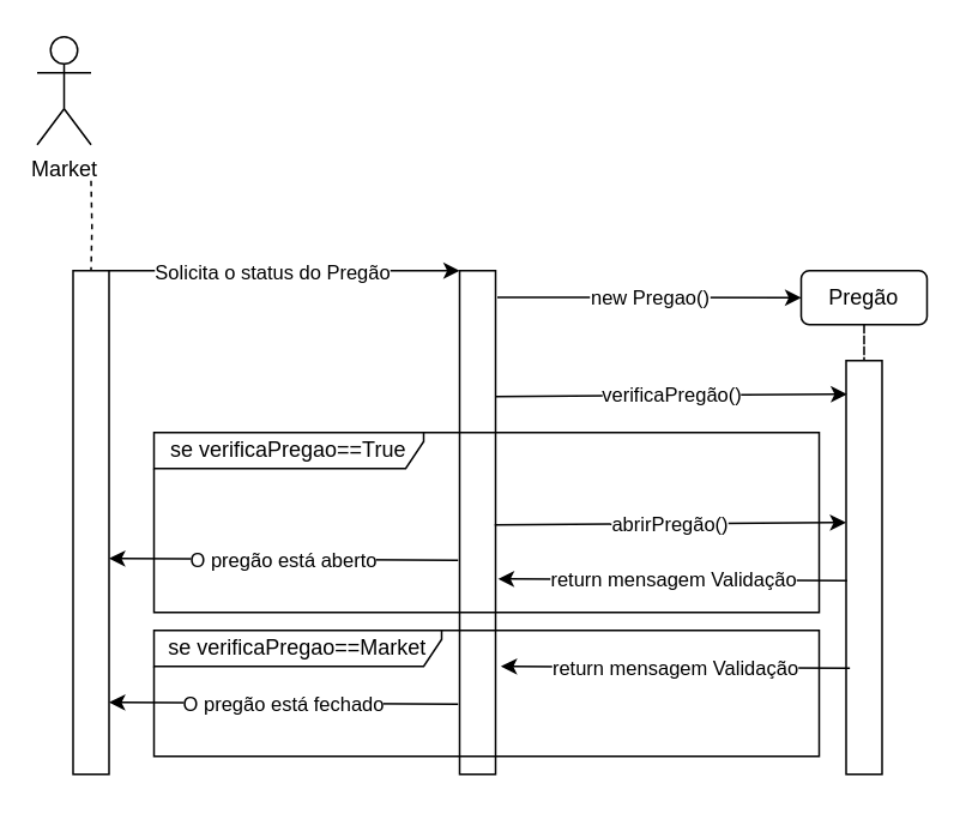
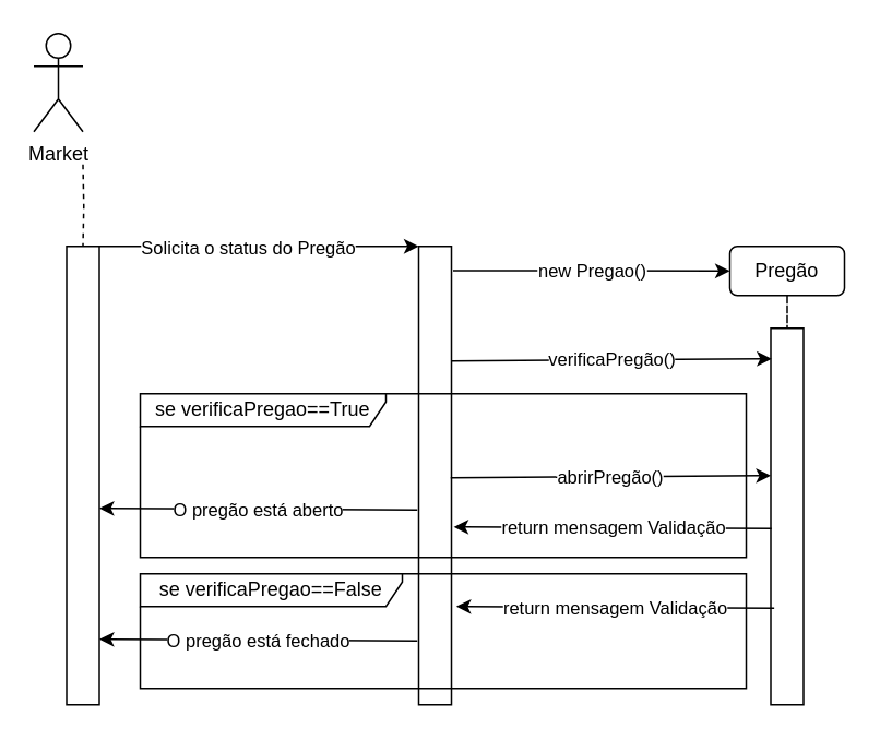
  <mxCell id="0" />
  <mxCell id="1" parent="0" />
  <mxCell id="2" style="edgeStyle=orthogonalEdgeStyle;rounded=0;orthogonalLoop=1;jettySize=auto;html=1;dashed=1;endArrow=none;endFill=0;" edge="1" parent="1" target="6"><mxGeometry relative="1" as="geometry"><mxPoint x="50" y="100" as="sourcePoint" /></mxGeometry></mxCell>
  <mxCell id="3" value="Market" style="shape=umlActor;verticalLabelPosition=bottom;verticalAlign=top;html=1;outlineConnect=0;" vertex="1" parent="1"><mxGeometry x="20" y="20" width="30" height="60" as="geometry" /></mxCell>
  <mxCell id="4" style="edgeStyle=orthogonalEdgeStyle;rounded=0;orthogonalLoop=1;jettySize=auto;html=1;exitX=1;exitY=0;exitDx=0;exitDy=0;entryX=0;entryY=0;entryDx=0;entryDy=0;endArrow=classic;endFill=1;" edge="1" parent="1" source="6" target="7"><mxGeometry relative="1" as="geometry"><Array as="points"><mxPoint x="155" y="150" /><mxPoint x="155" y="150" /></Array></mxGeometry></mxCell>
  <mxCell id="5" value="Solicita o status do Pregão" style="edgeLabel;html=1;align=center;verticalAlign=middle;resizable=0;points=[];" vertex="1" connectable="0" parent="4"><mxGeometry x="-0.081" relative="1" as="geometry"><mxPoint as="offset" /></mxGeometry></mxCell>
  <mxCell id="6" value="" style="rounded=0;whiteSpace=wrap;html=1;fontStyle=1" vertex="1" parent="1"><mxGeometry x="40" y="150" width="20" height="280" as="geometry" /></mxCell>
  <mxCell id="7" value="" style="rounded=0;whiteSpace=wrap;html=1;fontStyle=1" vertex="1" parent="1"><mxGeometry x="255" y="150" width="20" height="280" as="geometry" /></mxCell>
  <mxCell id="8" style="edgeStyle=orthogonalEdgeStyle;rounded=0;orthogonalLoop=1;jettySize=auto;html=1;endArrow=none;endFill=0;dashed=1;" edge="1" parent="1" source="9" target="10"><mxGeometry relative="1" as="geometry" /></mxCell>
  <mxCell id="9" value="Pregão" style="whiteSpace=wrap;html=1;rounded=1;" vertex="1" parent="1"><mxGeometry x="445" y="150" width="70" height="30" as="geometry" /></mxCell>
  <mxCell id="10" value="" style="rounded=0;whiteSpace=wrap;html=1;fontStyle=1" vertex="1" parent="1"><mxGeometry x="470" y="200" width="20" height="230" as="geometry" /></mxCell>
  <mxCell id="11" value="new Pregao()" style="endArrow=classic;html=1;rounded=0;exitX=1.05;exitY=0.053;exitDx=0;exitDy=0;exitPerimeter=0;entryX=0;entryY=0.5;entryDx=0;entryDy=0;" edge="1" parent="1" source="7" target="9"><mxGeometry width="50" height="50" relative="1" as="geometry"><mxPoint x="155" y="220" as="sourcePoint" /><mxPoint x="205" y="170" as="targetPoint" /></mxGeometry></mxCell>
  <mxCell id="12" value="verificaPregão()" style="endArrow=classic;html=1;rounded=0;exitX=1;exitY=0.25;exitDx=0;exitDy=0;entryX=0.025;entryY=0.081;entryDx=0;entryDy=0;entryPerimeter=0;endFill=1;" edge="1" parent="1" source="7" target="10"><mxGeometry width="50" height="50" relative="1" as="geometry"><mxPoint x="305" y="220" as="sourcePoint" /><mxPoint x="355" y="170" as="targetPoint" /></mxGeometry></mxCell>
  <mxCell id="13" value="se verificaPregao==True" style="shape=umlFrame;whiteSpace=wrap;html=1;width=150;height=20;" vertex="1" parent="1"><mxGeometry x="85" y="240" width="370" height="100" as="geometry" /></mxCell>
  <mxCell id="14" value="abrirPregão()" style="endArrow=classic;html=1;rounded=0;exitX=1;exitY=0.25;exitDx=0;exitDy=0;entryX=0.025;entryY=0.081;entryDx=0;entryDy=0;entryPerimeter=0;endFill=1;" edge="1" parent="1"><mxGeometry width="50" height="50" relative="1" as="geometry"><mxPoint x="274.5" y="291.37" as="sourcePoint" /><mxPoint x="470" y="290" as="targetPoint" /></mxGeometry></mxCell>
  <mxCell id="15" value="return mensagem Validação" style="endArrow=classic;html=1;rounded=0;exitX=0.025;exitY=0.532;exitDx=0;exitDy=0;entryX=1.067;entryY=0.612;entryDx=0;entryDy=0;entryPerimeter=0;endFill=1;exitPerimeter=0;" edge="1" parent="1" source="10" target="7"><mxGeometry width="50" height="50" relative="1" as="geometry"><mxPoint x="284.5" y="301.37" as="sourcePoint" /><mxPoint x="480" y="300" as="targetPoint" /></mxGeometry></mxCell>
  <mxCell id="16" value="O pregão está aberto" style="endArrow=classic;html=1;rounded=0;exitX=0.025;exitY=0.532;exitDx=0;exitDy=0;entryX=1.067;entryY=0.612;entryDx=0;entryDy=0;entryPerimeter=0;endFill=1;exitPerimeter=0;" edge="1" parent="1"><mxGeometry width="50" height="50" relative="1" as="geometry"><mxPoint x="254.16" y="311" as="sourcePoint" /><mxPoint x="60" y="310" as="targetPoint" /></mxGeometry></mxCell>
  <mxCell id="17" value="return mensagem Validação" style="endArrow=classic;html=1;rounded=0;exitX=0.025;exitY=0.532;exitDx=0;exitDy=0;entryX=1.067;entryY=0.612;entryDx=0;entryDy=0;entryPerimeter=0;endFill=1;exitPerimeter=0;" edge="1" parent="1"><mxGeometry width="50" height="50" relative="1" as="geometry"><mxPoint x="472.08" y="371" as="sourcePoint" /><mxPoint x="277.92" y="370" as="targetPoint" /></mxGeometry></mxCell>
- <mxCell id="18" value="se verificaPregao==Market" style="shape=umlFrame;whiteSpace=wrap;html=1;width=160;height=20;" vertex="1" parent="1"><mxGeometry x="85" y="350" width="370" height="70" as="geometry" /></mxCell>
+ <mxCell id="18" value="se verificaPregao==False" style="shape=umlFrame;whiteSpace=wrap;html=1;width=160;height=20;" vertex="1" parent="1"><mxGeometry x="85" y="350" width="370" height="70" as="geometry" /></mxCell>
  <mxCell id="19" value="O pregão está fechado" style="endArrow=classic;html=1;rounded=0;exitX=0.025;exitY=0.532;exitDx=0;exitDy=0;entryX=1.067;entryY=0.612;entryDx=0;entryDy=0;entryPerimeter=0;endFill=1;exitPerimeter=0;" edge="1" parent="1"><mxGeometry width="50" height="50" relative="1" as="geometry"><mxPoint x="254.16" y="391" as="sourcePoint" /><mxPoint x="60" y="390" as="targetPoint" /></mxGeometry></mxCell>
